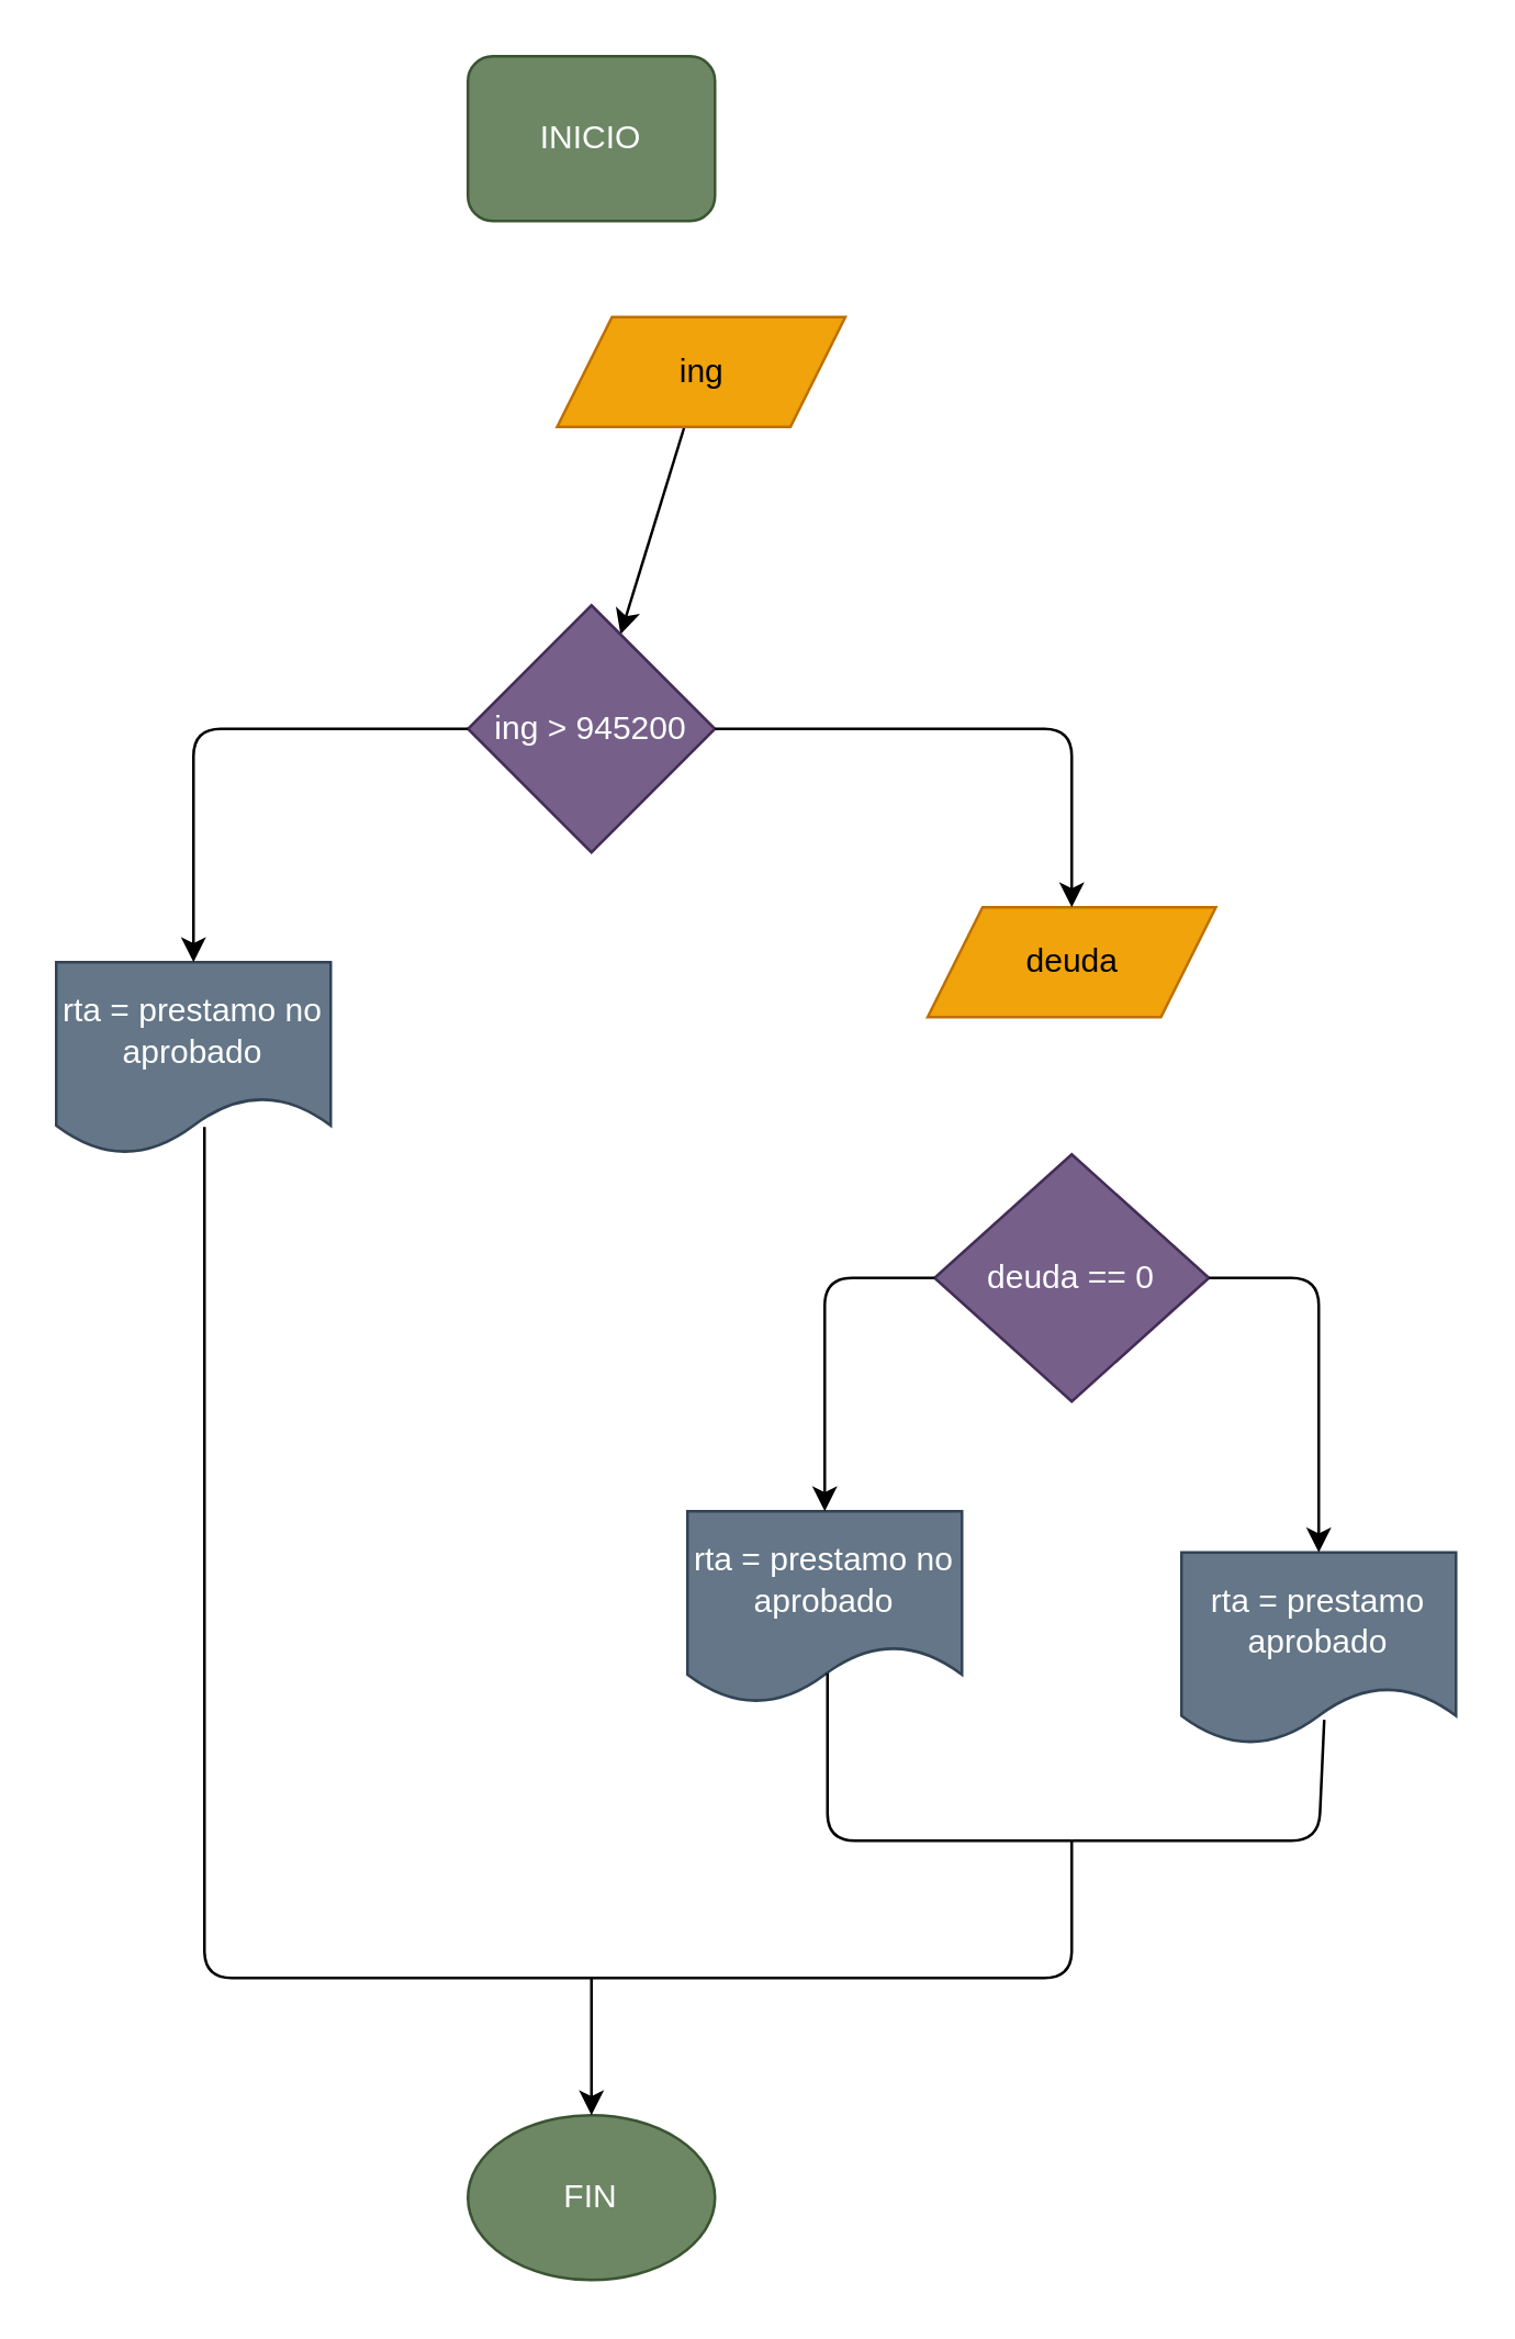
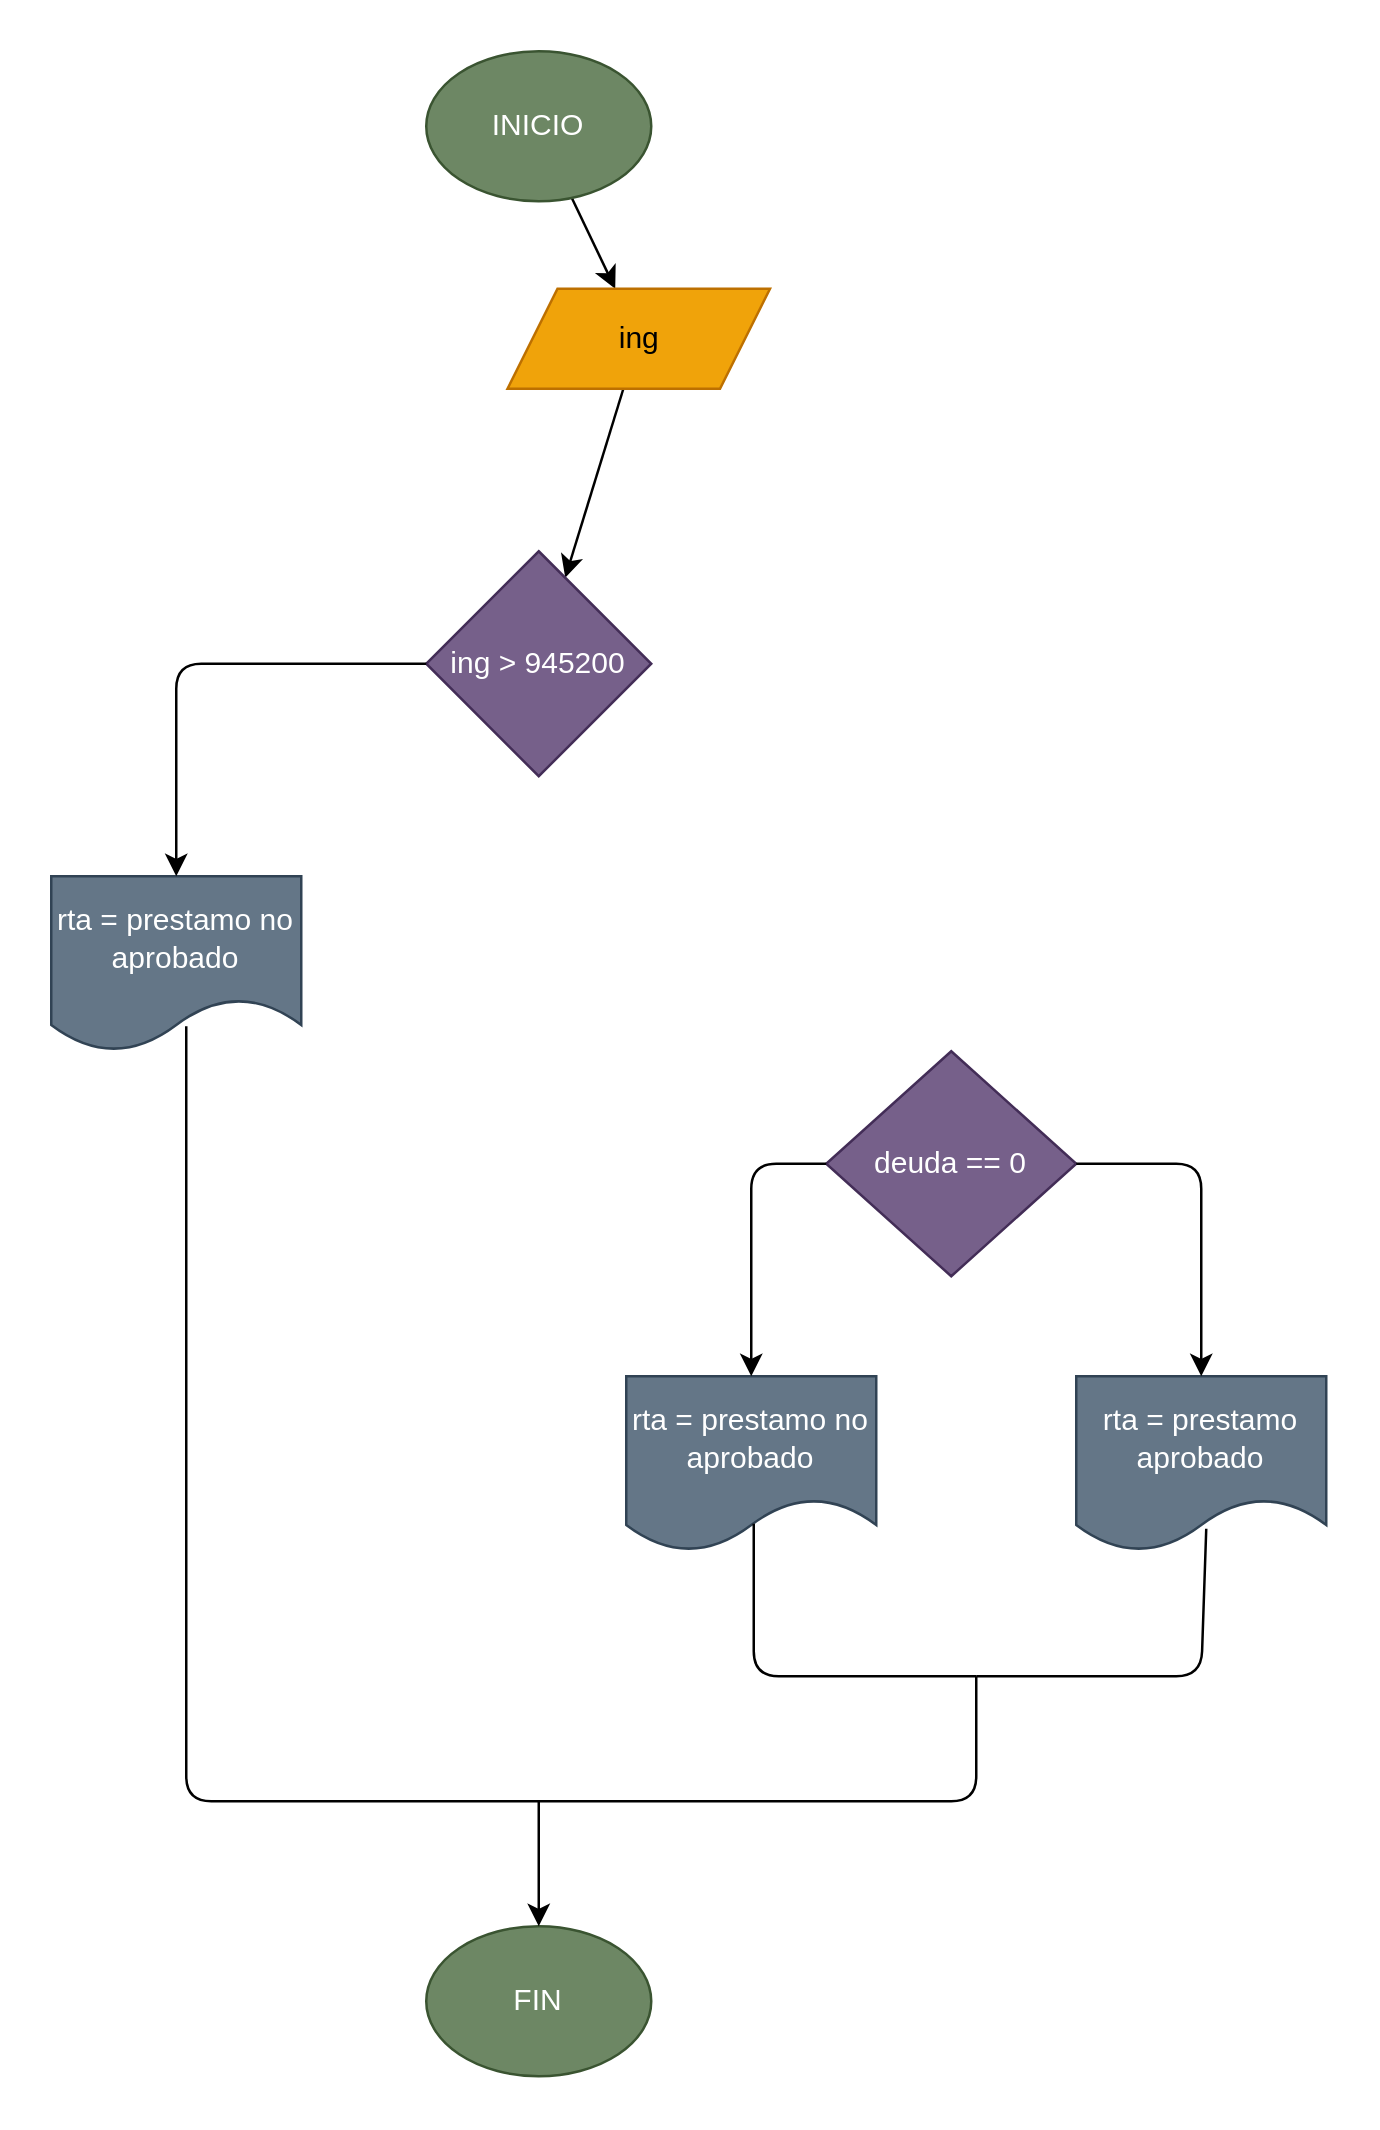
  <mxCell id="0" />
  <mxCell id="1" parent="0" />
- <mxCell id="3" value="INICIO" style="whiteSpace=wrap;html=1;fillColor=#6d8764;fontColor=#ffffff;strokeColor=#3A5431;rounded=1;" vertex="1" parent="1"><mxGeometry x="170" y="20" width="90" height="60" as="geometry" /></mxCell>
+ <mxCell id="2" value="" style="edgeStyle=none;html=1;" edge="1" parent="1" source="3" target="5"><mxGeometry relative="1" as="geometry" /></mxCell>
+ <mxCell id="3" value="INICIO" style="ellipse;whiteSpace=wrap;html=1;fillColor=#6d8764;fontColor=#ffffff;strokeColor=#3A5431;" vertex="1" parent="1"><mxGeometry x="170" y="20" width="90" height="60" as="geometry" /></mxCell>
  <mxCell id="4" value="" style="edgeStyle=none;html=1;" edge="1" parent="1" source="5" target="6"><mxGeometry relative="1" as="geometry" /></mxCell>
  <mxCell id="5" value="ing" style="shape=parallelogram;perimeter=parallelogramPerimeter;whiteSpace=wrap;html=1;fixedSize=1;fillColor=#f0a30a;fontColor=#000000;strokeColor=#BD7000;" vertex="1" parent="1"><mxGeometry x="202.5" y="115" width="105" height="40" as="geometry" /></mxCell>
  <mxCell id="6" value="ing &amp;gt; 945200" style="rhombus;whiteSpace=wrap;html=1;fillColor=#76608a;fontColor=#ffffff;strokeColor=#432D57;" vertex="1" parent="1"><mxGeometry x="170" y="220" width="90" height="90" as="geometry" /></mxCell>
- <mxCell id="7" value="deuda == 0" style="rhombus;whiteSpace=wrap;html=1;fillColor=#76608a;fontColor=#ffffff;strokeColor=#432D57;" vertex="1" parent="1"><mxGeometry x="340" y="420" width="100" height="90" as="geometry" /></mxCell>
- <mxCell id="8" value="rta = prestamo aprobado" style="shape=document;whiteSpace=wrap;html=1;boundedLbl=1;fillColor=#647687;fontColor=#ffffff;strokeColor=#314354;" vertex="1" parent="1"><mxGeometry x="430" y="565" width="100" height="70" as="geometry" /></mxCell>
+ <mxCell id="7" value="deuda == 0" style="rhombus;whiteSpace=wrap;html=1;fillColor=#76608a;fontColor=#ffffff;strokeColor=#432D57;" vertex="1" parent="1"><mxGeometry x="330" y="420" width="100" height="90" as="geometry" /></mxCell>
+ <mxCell id="8" value="rta = prestamo aprobado" style="shape=document;whiteSpace=wrap;html=1;boundedLbl=1;fillColor=#647687;fontColor=#ffffff;strokeColor=#314354;" vertex="1" parent="1"><mxGeometry x="430" y="550" width="100" height="70" as="geometry" /></mxCell>
  <mxCell id="9" value="rta = prestamo no aprobado" style="shape=document;whiteSpace=wrap;html=1;boundedLbl=1;fillColor=#647687;fontColor=#ffffff;strokeColor=#314354;" vertex="1" parent="1"><mxGeometry x="250" y="550" width="100" height="70" as="geometry" /></mxCell>
  <mxCell id="10" value="rta = prestamo no aprobado" style="shape=document;whiteSpace=wrap;html=1;boundedLbl=1;fillColor=#647687;fontColor=#ffffff;strokeColor=#314354;" vertex="1" parent="1"><mxGeometry x="20" y="350" width="100" height="70" as="geometry" /></mxCell>
  <mxCell id="11" value="" style="endArrow=classic;html=1;exitX=0;exitY=0.5;exitDx=0;exitDy=0;entryX=0.5;entryY=0;entryDx=0;entryDy=0;" edge="1" parent="1" source="6" target="10"><mxGeometry width="50" height="50" relative="1" as="geometry"><mxPoint x="170" y="270" as="sourcePoint" /><mxPoint x="220" y="220" as="targetPoint" /><Array as="points"><mxPoint x="70" y="265" /></Array></mxGeometry></mxCell>
  <mxCell id="12" value="" style="endArrow=classic;html=1;entryX=0.5;entryY=0;entryDx=0;entryDy=0;exitX=0;exitY=0.5;exitDx=0;exitDy=0;" edge="1" parent="1" source="7" target="9"><mxGeometry width="50" height="50" relative="1" as="geometry"><mxPoint x="270" y="490" as="sourcePoint" /><mxPoint x="320" y="440" as="targetPoint" /><Array as="points"><mxPoint x="300" y="465" /></Array></mxGeometry></mxCell>
  <mxCell id="13" value="" style="endArrow=classic;html=1;exitX=1;exitY=0.5;exitDx=0;exitDy=0;entryX=0.5;entryY=0;entryDx=0;entryDy=0;" edge="1" parent="1" source="7" target="8"><mxGeometry width="50" height="50" relative="1" as="geometry"><mxPoint x="425" y="470" as="sourcePoint" /><mxPoint x="475" y="420" as="targetPoint" /><Array as="points"><mxPoint x="480" y="465" /></Array></mxGeometry></mxCell>
  <mxCell id="14" value="FIN" style="ellipse;whiteSpace=wrap;html=1;fillColor=#6d8764;fontColor=#ffffff;strokeColor=#3A5431;" vertex="1" parent="1"><mxGeometry x="170" y="770" width="90" height="60" as="geometry" /></mxCell>
  <mxCell id="15" value="" style="endArrow=none;html=1;exitX=0.51;exitY=0.843;exitDx=0;exitDy=0;exitPerimeter=0;" edge="1" parent="1" source="9"><mxGeometry width="50" height="50" relative="1" as="geometry"><mxPoint x="330" y="670" as="sourcePoint" /><mxPoint x="390" y="670" as="targetPoint" /><Array as="points"><mxPoint x="301" y="670" /></Array></mxGeometry></mxCell>
  <mxCell id="16" value="" style="endArrow=none;html=1;entryX=0.52;entryY=0.871;entryDx=0;entryDy=0;entryPerimeter=0;" edge="1" parent="1" target="8"><mxGeometry width="50" height="50" relative="1" as="geometry"><mxPoint x="390" y="670" as="sourcePoint" /><mxPoint x="490" y="620" as="targetPoint" /><Array as="points"><mxPoint x="480" y="670" /></Array></mxGeometry></mxCell>
  <mxCell id="17" value="" style="endArrow=none;html=1;entryX=0.54;entryY=0.857;entryDx=0;entryDy=0;entryPerimeter=0;" edge="1" parent="1" target="10"><mxGeometry width="50" height="50" relative="1" as="geometry"><mxPoint x="390" y="670" as="sourcePoint" /><mxPoint x="70" y="450" as="targetPoint" /><Array as="points"><mxPoint x="390" y="720" /><mxPoint x="74" y="720" /></Array></mxGeometry></mxCell>
  <mxCell id="18" value="" style="endArrow=classic;html=1;" edge="1" parent="1" target="14"><mxGeometry width="50" height="50" relative="1" as="geometry"><mxPoint x="215" y="720" as="sourcePoint" /><mxPoint x="260" y="600" as="targetPoint" /></mxGeometry></mxCell>
- <mxCell id="19" value="deuda" style="shape=parallelogram;perimeter=parallelogramPerimeter;whiteSpace=wrap;html=1;fixedSize=1;fillColor=#f0a30a;fontColor=#000000;strokeColor=#BD7000;" vertex="1" parent="1"><mxGeometry x="337.5" y="330" width="105" height="40" as="geometry" /></mxCell>
- <mxCell id="20" value="" style="endArrow=classic;html=1;exitX=1;exitY=0.5;exitDx=0;exitDy=0;entryX=0.5;entryY=0;entryDx=0;entryDy=0;" edge="1" parent="1" source="6" target="19"><mxGeometry width="50" height="50" relative="1" as="geometry"><mxPoint x="260" y="260" as="sourcePoint" /><mxPoint x="310" y="210" as="targetPoint" /><Array as="points"><mxPoint x="390" y="265" /></Array></mxGeometry></mxCell>
